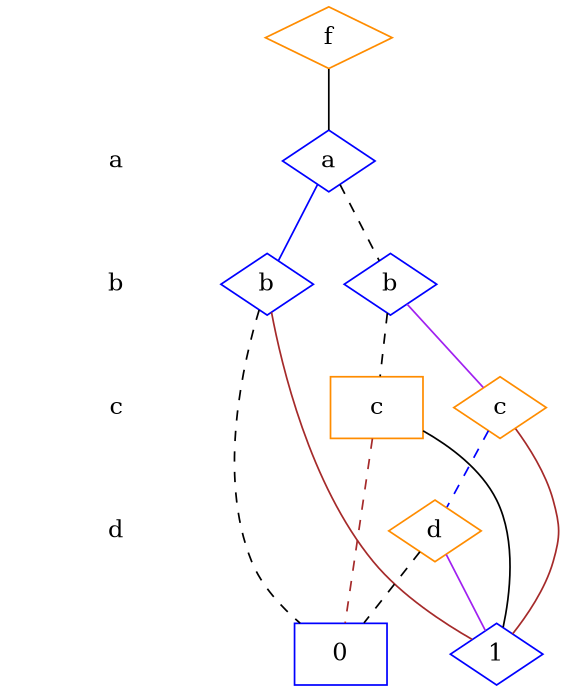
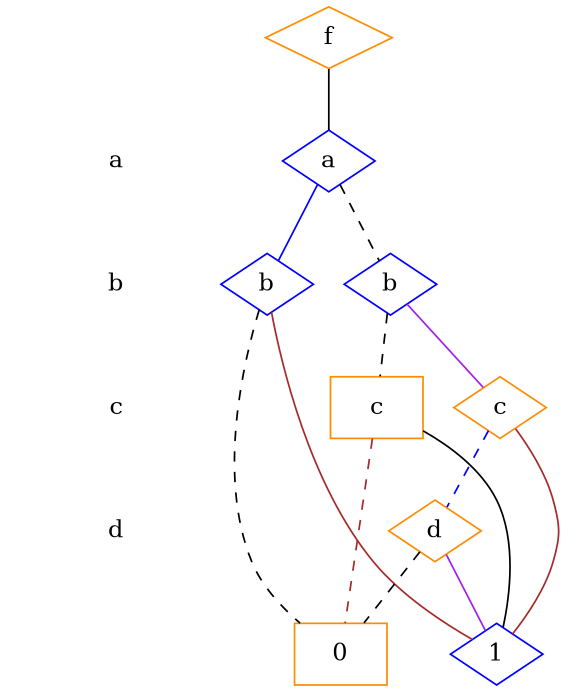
  digraph {
    node [shape=diamond color=blue]
    edge [dir=none color=black]
    "CONST NODES" [shape=plaintext style=invis color=""]
    " a " [shape=plaintext]
    " b " [shape=plaintext]
    " c " [shape=plaintext]
    " d " [shape=plaintext]
    "  f  " [color=darkorange]
    n7 [label=a]
    n8 [label=b]
    n9 [label=b]
    n10 [label=c color=darkorange shape=box]
    n11 [label=c color=darkorange]
    n12 [label=d color=darkorange]
-   n13 [label=0 shape=box]
+   n13 [label=0 shape=box color=darkorange]
    n14 [label=1]
    subgraph sub_1 {
      "CONST NODES"
      " a "
      " b "
      " c "
      " d "
    }
    subgraph sub_2 {
      rank=same
      "  f  "
    }
    subgraph sub_3 {
      rank=same
      " a "
      n7
    }
    subgraph sub_4 {
      rank=same
      " b "
      n8
      n9
    }
    subgraph sub_5 {
      rank=same
      " c "
      n10
      n11
    }
    subgraph sub_6 {
      rank=same
      " d "
      n12
    }
    subgraph sub_7 {
      rank=same
      "CONST NODES"
      subgraph sub_8 {
        rank=same
        n13
        n14
      }
    }
    " a " -> " b " [style=invis color=""]
    " b " -> " c " [style=invis color=""]
    " c " -> " d " [style=invis color=""]
    " d " -> "CONST NODES" [style=invis color=""]
    "  f  " -> n7 [style=solid]
    n7 -> n8 [style=dashed]
    n7 -> n9 [color=blue]
    n8 -> n10 [style=dashed]
    n8 -> n11 [color=purple]
    n9 -> n13 [style=dashed]
    n9 -> n14 [color=brown]
    n10 -> n13 [style=dashed color=brown]
    n10 -> n14
    n11 -> n12 [style=dashed color=blue]
    n11 -> n14 [color=brown]
    n12 -> n13 [style=dashed]
    n12 -> n14 [color=purple]
  }
